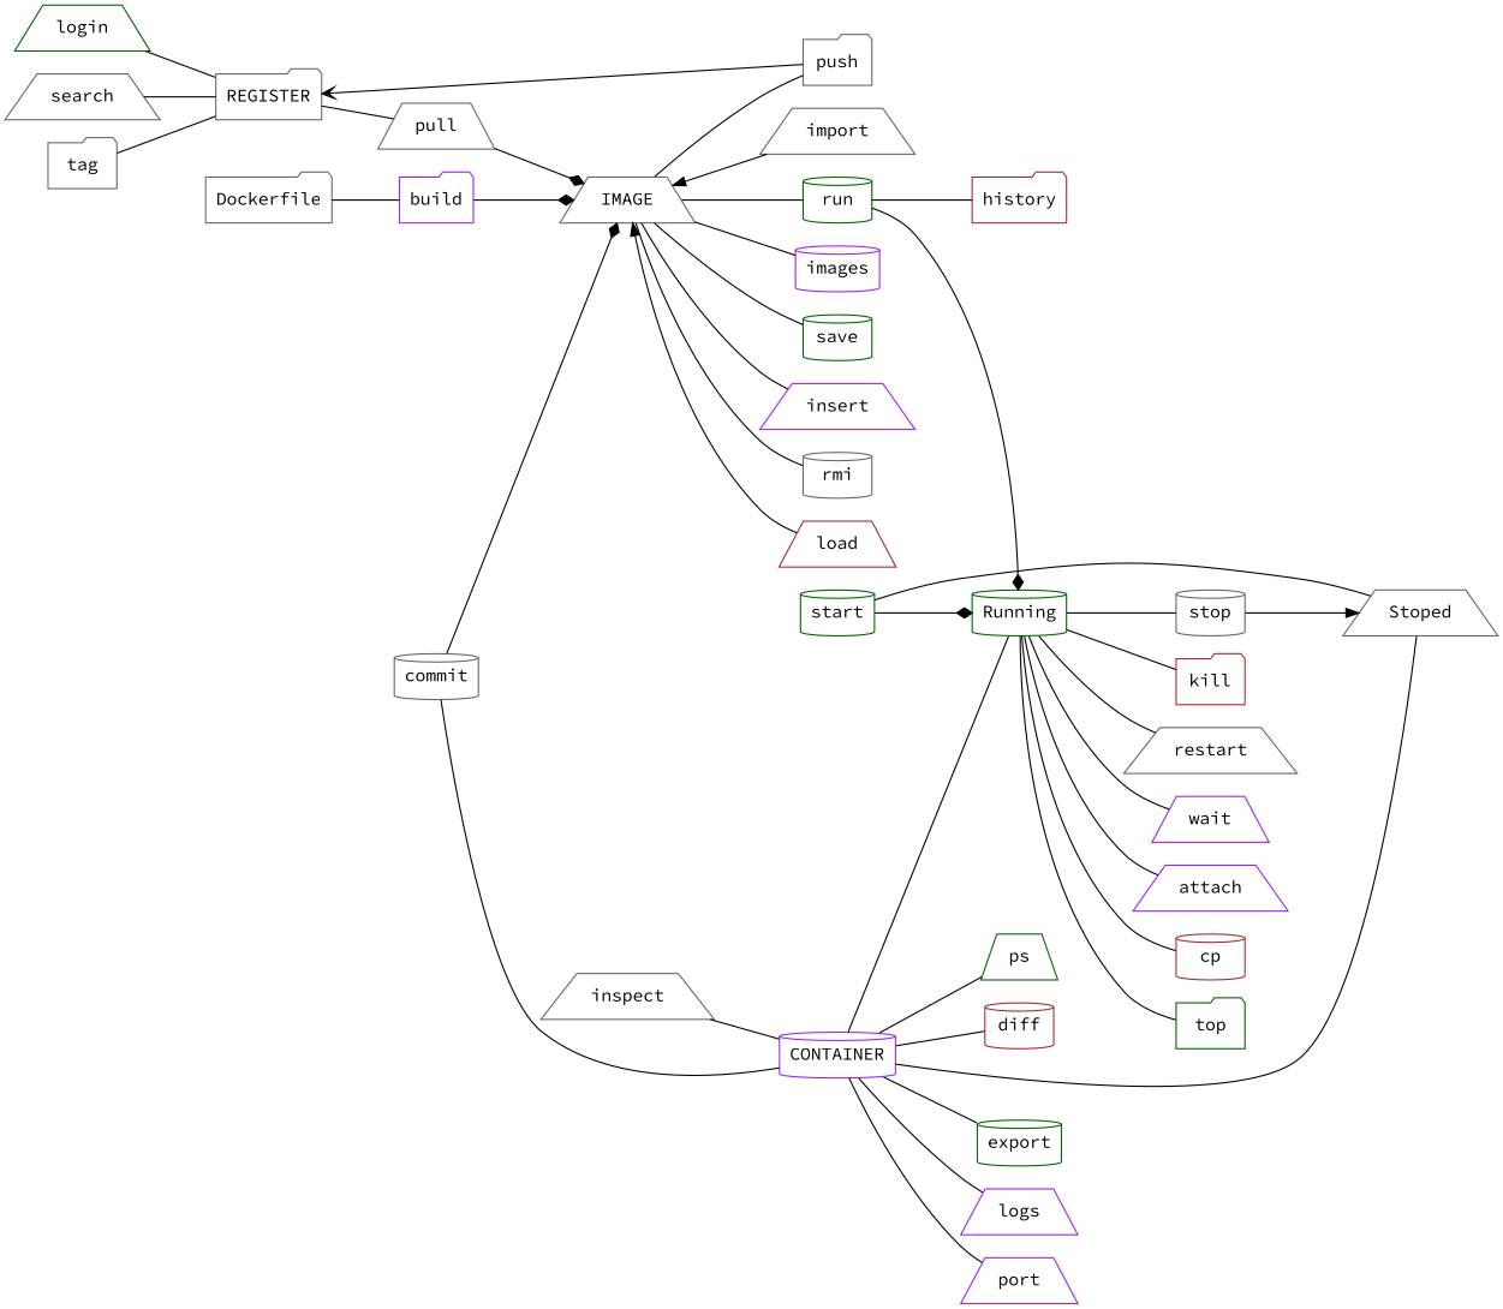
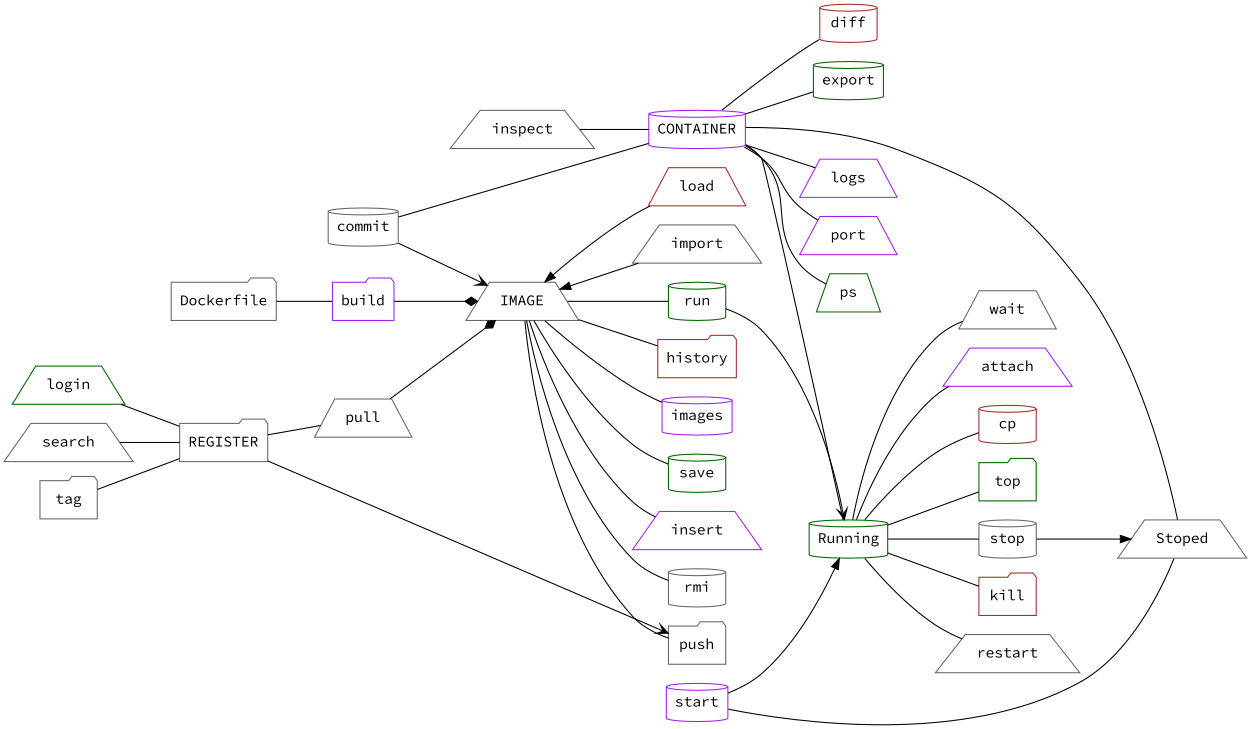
  digraph {
    fontname="Source Code Pro"
    rankdir=LR
    node [color=gray40 fontname="Source Code Pro" shape=trapezium]
    edge [dir=none fontname="Source Code Pro"]
    REGISTER [shape=folder]
    pull
    IMAGE
    Dockerfile [shape=folder]
    build [color=purple shape=folder]
    push [shape=folder]
    history [color=brown shape=folder]
    images [color=purple shape=cylinder]
    save [color=darkgreen shape=cylinder]
    insert [color=purple]
    rmi [shape=cylinder]
    load [color=brown]
    import
    run [color=darkgreen shape=cylinder]
    CONTAINER [color=purple shape=cylinder]
    inspect
    Running [color=darkgreen shape=cylinder]
    Stoped
    logs [color=purple]
    port [color=purple]
    ps [color=darkgreen]
    diff [color=brown shape=cylinder]
    export [color=darkgreen shape=cylinder]
    attach [color=purple]
    cp [color=brown shape=cylinder]
    top [color=darkgreen shape=folder]
    stop [shape=cylinder]
    kill [color=brown shape=folder]
    restart
-   wait [color=purple]
+   wait
    login [color=darkgreen]
    search
    tag [shape=folder]
    commit [shape=cylinder]
-   start [color=darkgreen shape=cylinder]
+   start [color=purple shape=cylinder]
    REGISTER -> pull
    pull -> IMAGE [arrowhead=diamond dir=""]
    IMAGE -> push
-   run -> history
+   IMAGE -> history
    IMAGE -> images
    IMAGE -> save
    IMAGE -> insert
    IMAGE -> rmi
    IMAGE -> load [dir=back]
    IMAGE -> import [dir=back]
    IMAGE -> run [weight=50]
    Dockerfile -> build [weight=100]
    build -> IMAGE [arrowhead=diamond weight=100 dir=""]
-   push -> REGISTER [arrowhead=vee dir=""]
-   run -> Running [arrowhead=diamond weight=100 dir=""]
+   REGISTER -> push [arrowhead=vee dir=""]
+   run -> Running [arrowhead=vee weight=100 dir=""]
    CONTAINER -> Running
    CONTAINER -> Stoped
    CONTAINER -> logs
    CONTAINER -> port
    CONTAINER -> ps
    CONTAINER -> diff
    CONTAINER -> export
    inspect -> CONTAINER
    Running -> attach
    Running -> cp
    Running -> top
    Running -> stop [weight=100]
    Running -> kill
    Running -> restart
    Running -> wait
    stop -> Stoped [arrowhead=normal weight=100 dir=""]
    login -> REGISTER
    search -> REGISTER
    tag -> REGISTER
-   commit -> IMAGE [arrowhead=diamond dir=""]
+   commit -> IMAGE [arrowhead=vee dir=""]
    commit -> CONTAINER
-   start -> Running [arrowhead=diamond weight=90 dir=""]
+   start -> Running [arrowhead=normal weight=90 dir=""]
    start -> Stoped [weight=90]
  }
